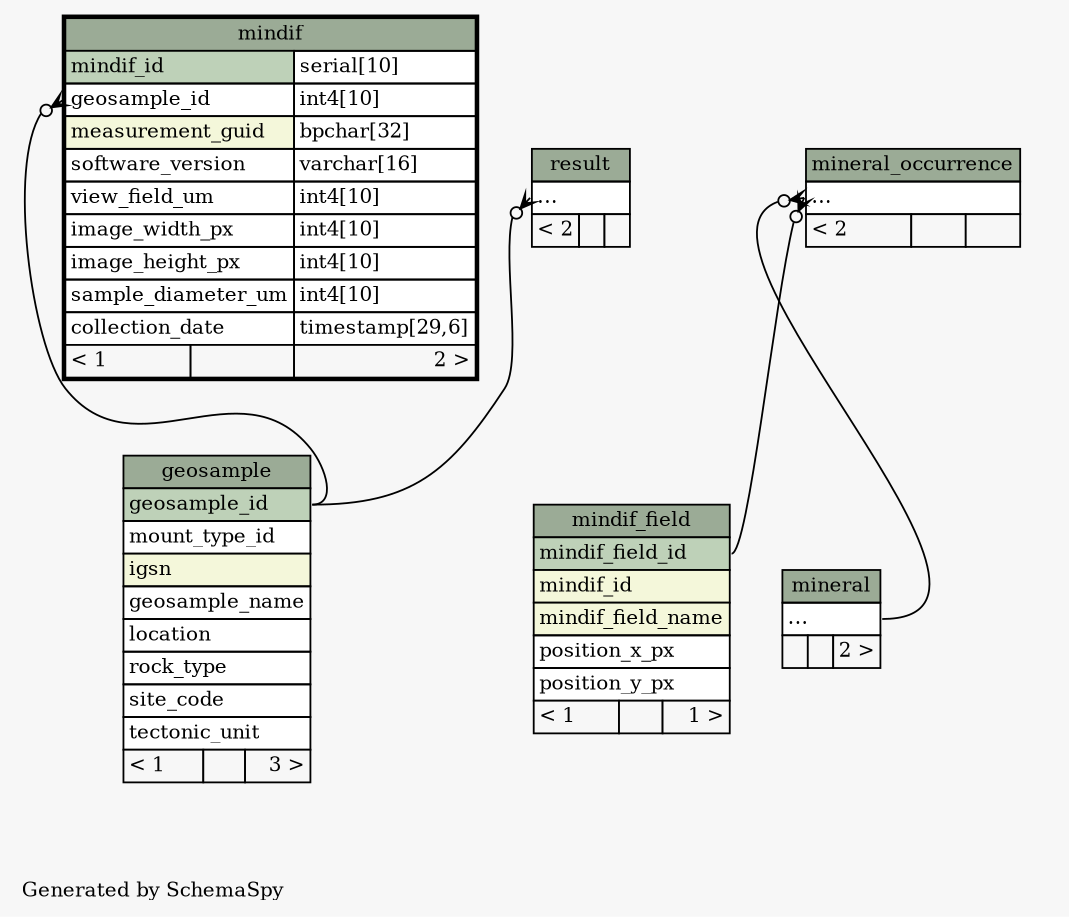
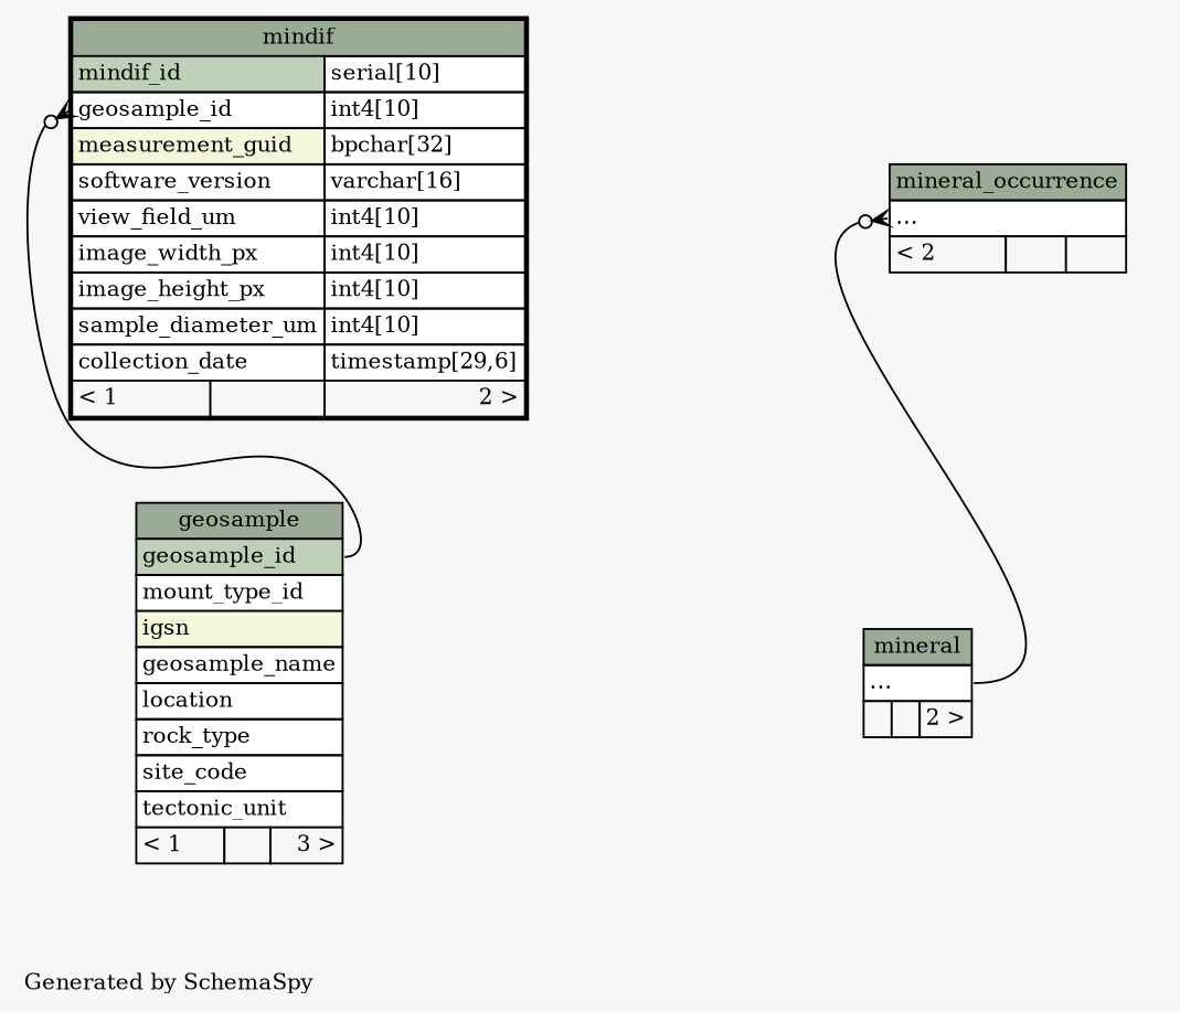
  digraph {
    bgcolor="#f7f7f7"
    fontname="DejaVu Serif"
    fontsize=11
    label="\nGenerated by SchemaSpy"
    labeljust=l
    nodesep=0.18
    rankdir=TB
    ranksep=0.46
    node [fontname="DejaVu Serif" fontsize=11 shape=plaintext]
    edge [arrowhead=none arrowsize=0.8 arrowtail=crowodot dir=back fontname="DejaVu Serif" headport="geosample_id:e" tailport="elipses:w"]
    n1 [label=<     <TABLE BORDER="0" CELLBORDER="1" CELLSPACING="0" BGCOLOR="#ffffff">       <TR><TD COLSPAN="3" BGCOLOR="#9bab96" ALIGN="CENTER">geosample</TD></TR>       <TR><TD PORT="geosample_id" COLSPAN="3" BGCOLOR="#bed1b8" ALIGN="LEFT">geosample_id</TD></TR>       <TR><TD PORT="mount_type_id" COLSPAN="3" ALIGN="LEFT">mount_type_id</TD></TR>       <TR><TD PORT="igsn" COLSPAN="3" BGCOLOR="#f4f7da" ALIGN="LEFT">igsn</TD></TR>       <TR><TD PORT="geosample_name" COLSPAN="3" ALIGN="LEFT">geosample_name</TD></TR>       <TR><TD PORT="location" COLSPAN="3" ALIGN="LEFT">location</TD></TR>       <TR><TD PORT="rock_type" COLSPAN="3" ALIGN="LEFT">rock_type</TD></TR>       <TR><TD PORT="site_code" COLSPAN="3" ALIGN="LEFT">site_code</TD></TR>       <TR><TD PORT="tectonic_unit" COLSPAN="3" ALIGN="LEFT">tectonic_unit</TD></TR>       <TR><TD ALIGN="LEFT" BGCOLOR="#f7f7f7">&lt; 1</TD><TD ALIGN="RIGHT" BGCOLOR="#f7f7f7">  </TD><TD ALIGN="RIGHT" BGCOLOR="#f7f7f7">3 &gt;</TD></TR>     </TABLE>>]
    n2 [label=<     <TABLE BORDER="2" CELLBORDER="1" CELLSPACING="0" BGCOLOR="#ffffff">       <TR><TD COLSPAN="3" BGCOLOR="#9bab96" ALIGN="CENTER">mindif</TD></TR>       <TR><TD PORT="mindif_id" COLSPAN="2" BGCOLOR="#bed1b8" ALIGN="LEFT">mindif_id</TD><TD PORT="mindif_id.type" ALIGN="LEFT">serial[10]</TD></TR>       <TR><TD PORT="geosample_id" COLSPAN="2" ALIGN="LEFT">geosample_id</TD><TD PORT="geosample_id.type" ALIGN="LEFT">int4[10]</TD></TR>       <TR><TD PORT="measurement_guid" COLSPAN="2" BGCOLOR="#f4f7da" ALIGN="LEFT">measurement_guid</TD><TD PORT="measurement_guid.type" ALIGN="LEFT">bpchar[32]</TD></TR>       <TR><TD PORT="software_version" COLSPAN="2" ALIGN="LEFT">software_version</TD><TD PORT="software_version.type" ALIGN="LEFT">varchar[16]</TD></TR>       <TR><TD PORT="view_field_um" COLSPAN="2" ALIGN="LEFT">view_field_um</TD><TD PORT="view_field_um.type" ALIGN="LEFT">int4[10]</TD></TR>       <TR><TD PORT="image_width_px" COLSPAN="2" ALIGN="LEFT">image_width_px</TD><TD PORT="image_width_px.type" ALIGN="LEFT">int4[10]</TD></TR>       <TR><TD PORT="image_height_px" COLSPAN="2" ALIGN="LEFT">image_height_px</TD><TD PORT="image_height_px.type" ALIGN="LEFT">int4[10]</TD></TR>       <TR><TD PORT="sample_diameter_um" COLSPAN="2" ALIGN="LEFT">sample_diameter_um</TD><TD PORT="sample_diameter_um.type" ALIGN="LEFT">int4[10]</TD></TR>       <TR><TD PORT="collection_date" COLSPAN="2" ALIGN="LEFT">collection_date</TD><TD PORT="collection_date.type" ALIGN="LEFT">timestamp[29,6]</TD></TR>       <TR><TD ALIGN="LEFT" BGCOLOR="#f7f7f7">&lt; 1</TD><TD ALIGN="RIGHT" BGCOLOR="#f7f7f7">  </TD><TD ALIGN="RIGHT" BGCOLOR="#f7f7f7">2 &gt;</TD></TR>     </TABLE>>]
-   n3 [label=<     <TABLE BORDER="0" CELLBORDER="1" CELLSPACING="0" BGCOLOR="#ffffff">       <TR><TD COLSPAN="3" BGCOLOR="#9bab96" ALIGN="CENTER">mindif_field</TD></TR>       <TR><TD PORT="mindif_field_id" COLSPAN="3" BGCOLOR="#bed1b8" ALIGN="LEFT">mindif_field_id</TD></TR>       <TR><TD PORT="mindif_id" COLSPAN="3" BGCOLOR="#f4f7da" ALIGN="LEFT">mindif_id</TD></TR>       <TR><TD PORT="mindif_field_name" COLSPAN="3" BGCOLOR="#f4f7da" ALIGN="LEFT">mindif_field_name</TD></TR>       <TR><TD PORT="position_x_px" COLSPAN="3" ALIGN="LEFT">position_x_px</TD></TR>       <TR><TD PORT="position_y_px" COLSPAN="3" ALIGN="LEFT">position_y_px</TD></TR>       <TR><TD ALIGN="LEFT" BGCOLOR="#f7f7f7">&lt; 1</TD><TD ALIGN="RIGHT" BGCOLOR="#f7f7f7">  </TD><TD ALIGN="RIGHT" BGCOLOR="#f7f7f7">1 &gt;</TD></TR>     </TABLE>>]
    n4 [label=<     <TABLE BORDER="0" CELLBORDER="1" CELLSPACING="0" BGCOLOR="#ffffff">       <TR><TD COLSPAN="3" BGCOLOR="#9bab96" ALIGN="CENTER">mineral</TD></TR>       <TR><TD PORT="elipses" COLSPAN="3" ALIGN="LEFT">...</TD></TR>       <TR><TD ALIGN="LEFT" BGCOLOR="#f7f7f7">  </TD><TD ALIGN="RIGHT" BGCOLOR="#f7f7f7">  </TD><TD ALIGN="RIGHT" BGCOLOR="#f7f7f7">2 &gt;</TD></TR>     </TABLE>>]
    n5 [label=<     <TABLE BORDER="0" CELLBORDER="1" CELLSPACING="0" BGCOLOR="#ffffff">       <TR><TD COLSPAN="3" BGCOLOR="#9bab96" ALIGN="CENTER">mineral_occurrence</TD></TR>       <TR><TD PORT="elipses" COLSPAN="3" ALIGN="LEFT">...</TD></TR>       <TR><TD ALIGN="LEFT" BGCOLOR="#f7f7f7">&lt; 2</TD><TD ALIGN="RIGHT" BGCOLOR="#f7f7f7">  </TD><TD ALIGN="RIGHT" BGCOLOR="#f7f7f7">  </TD></TR>     </TABLE>>]
-   n6 [label=<     <TABLE BORDER="0" CELLBORDER="1" CELLSPACING="0" BGCOLOR="#ffffff">       <TR><TD COLSPAN="3" BGCOLOR="#9bab96" ALIGN="CENTER">result</TD></TR>       <TR><TD PORT="elipses" COLSPAN="3" ALIGN="LEFT">...</TD></TR>       <TR><TD ALIGN="LEFT" BGCOLOR="#f7f7f7">&lt; 2</TD><TD ALIGN="RIGHT" BGCOLOR="#f7f7f7">  </TD><TD ALIGN="RIGHT" BGCOLOR="#f7f7f7">  </TD></TR>     </TABLE>>]
    n2 -> n1 [tailport="geosample_id:w"]
-   n5 -> n3 [headport="mindif_field_id:e"]
    n5 -> n4 [headport="elipses:e"]
-   n6 -> n1
  }
